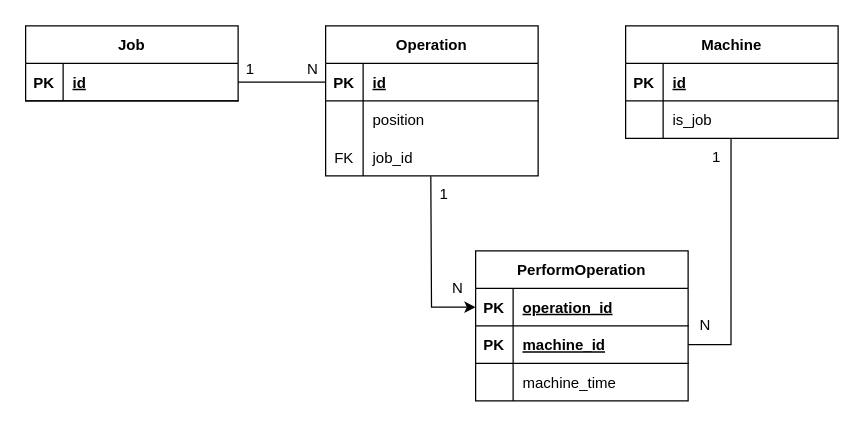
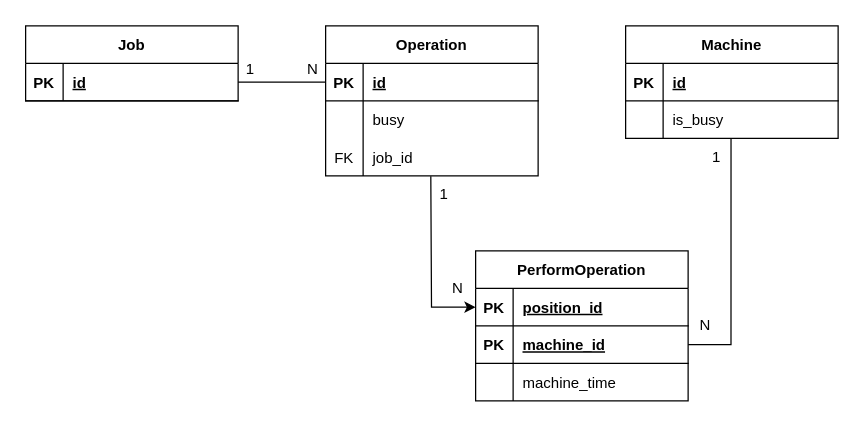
  <mxCell id="0" />
  <mxCell id="1" parent="0" />
  <mxCell id="2" value="" style="edgeStyle=orthogonalEdgeStyle;rounded=0;orthogonalLoop=1;jettySize=auto;html=1;entryX=0;entryY=0.5;entryDx=0;entryDy=0;exitX=1;exitY=0.5;exitDx=0;exitDy=0;endArrow=none;endFill=0;" parent="1" source="4" target="10" edge="1"><mxGeometry relative="1" as="geometry"><mxPoint x="100" y="130" as="targetPoint" /></mxGeometry></mxCell>
  <mxCell id="3" value="Job" style="shape=table;startSize=30;container=1;collapsible=1;childLayout=tableLayout;fixedRows=1;rowLines=0;fontStyle=1;align=center;resizeLast=1;" parent="1" vertex="1"><mxGeometry x="20" y="20" width="170" height="60" as="geometry" /></mxCell>
  <mxCell id="4" value="" style="shape=tableRow;horizontal=0;startSize=0;swimlaneHead=0;swimlaneBody=0;fillColor=none;collapsible=0;dropTarget=0;points=[[0,0.5],[1,0.5]];portConstraint=eastwest;top=0;left=0;right=0;bottom=1;" parent="3" vertex="1"><mxGeometry y="30" width="170" height="30" as="geometry" /></mxCell>
  <mxCell id="5" value="PK" style="shape=partialRectangle;connectable=0;fillColor=none;top=0;left=0;bottom=0;right=0;fontStyle=1;overflow=hidden;" parent="4" vertex="1"><mxGeometry width="30" height="30" as="geometry"><mxRectangle width="30" height="30" as="alternateBounds" /></mxGeometry></mxCell>
  <mxCell id="6" value="id" style="shape=partialRectangle;connectable=0;fillColor=none;top=0;left=0;bottom=0;right=0;align=left;spacingLeft=6;fontStyle=5;overflow=hidden;" parent="4" vertex="1"><mxGeometry x="30" width="140" height="30" as="geometry"><mxRectangle width="140" height="30" as="alternateBounds" /></mxGeometry></mxCell>
  <mxCell id="7" value="" style="edgeStyle=orthogonalEdgeStyle;rounded=0;orthogonalLoop=1;jettySize=auto;html=1;entryX=0.496;entryY=1;entryDx=0;entryDy=0;exitX=1;exitY=0.5;exitDx=0;exitDy=0;startArrow=none;startFill=0;endArrow=none;endFill=0;entryPerimeter=0;" parent="1" source="30" target="23" edge="1"><mxGeometry relative="1" as="geometry"><mxPoint x="584.32" y="140.72" as="targetPoint" /></mxGeometry></mxCell>
  <mxCell id="8" value="" style="edgeStyle=orthogonalEdgeStyle;rounded=0;orthogonalLoop=1;jettySize=auto;html=1;startArrow=none;startFill=0;endArrow=classic;endFill=1;entryX=0;entryY=0.5;entryDx=0;entryDy=0;exitX=0.495;exitY=1.007;exitDx=0;exitDy=0;exitPerimeter=0;" parent="1" target="27" edge="1"><mxGeometry relative="1" as="geometry"><mxPoint x="370" y="199.01" as="targetPoint" /><mxPoint x="344.15" y="140.21" as="sourcePoint" /></mxGeometry></mxCell>
  <mxCell id="9" value="Operation" style="shape=table;startSize=30;container=1;collapsible=1;childLayout=tableLayout;fixedRows=1;rowLines=0;fontStyle=1;align=center;resizeLast=1;" parent="1" vertex="1"><mxGeometry x="260" y="20" width="170" height="120" as="geometry" /></mxCell>
  <mxCell id="10" value="" style="shape=tableRow;horizontal=0;startSize=0;swimlaneHead=0;swimlaneBody=0;fillColor=none;collapsible=0;dropTarget=0;points=[[0,0.5],[1,0.5]];portConstraint=eastwest;top=0;left=0;right=0;bottom=1;" parent="9" vertex="1"><mxGeometry y="30" width="170" height="30" as="geometry" /></mxCell>
  <mxCell id="11" value="PK" style="shape=partialRectangle;connectable=0;fillColor=none;top=0;left=0;bottom=0;right=0;fontStyle=1;overflow=hidden;" parent="10" vertex="1"><mxGeometry width="30" height="30" as="geometry"><mxRectangle width="30" height="30" as="alternateBounds" /></mxGeometry></mxCell>
  <mxCell id="12" value="id" style="shape=partialRectangle;connectable=0;fillColor=none;top=0;left=0;bottom=0;right=0;align=left;spacingLeft=6;fontStyle=5;overflow=hidden;" parent="10" vertex="1"><mxGeometry x="30" width="140" height="30" as="geometry"><mxRectangle width="140" height="30" as="alternateBounds" /></mxGeometry></mxCell>
  <mxCell id="13" value="" style="shape=tableRow;horizontal=0;startSize=0;swimlaneHead=0;swimlaneBody=0;fillColor=none;collapsible=0;dropTarget=0;points=[[0,0.5],[1,0.5]];portConstraint=eastwest;top=0;left=0;right=0;bottom=0;" parent="9" vertex="1"><mxGeometry y="60" width="170" height="30" as="geometry" /></mxCell>
  <mxCell id="14" value="" style="shape=partialRectangle;connectable=0;fillColor=none;top=0;left=0;bottom=0;right=0;editable=1;overflow=hidden;" parent="13" vertex="1"><mxGeometry width="30" height="30" as="geometry"><mxRectangle width="30" height="30" as="alternateBounds" /></mxGeometry></mxCell>
- <mxCell id="15" value="position" style="shape=partialRectangle;connectable=0;fillColor=none;top=0;left=0;bottom=0;right=0;align=left;spacingLeft=6;overflow=hidden;" parent="13" vertex="1"><mxGeometry x="30" width="140" height="30" as="geometry"><mxRectangle width="140" height="30" as="alternateBounds" /></mxGeometry></mxCell>
+ <mxCell id="15" value="busy" style="shape=partialRectangle;connectable=0;fillColor=none;top=0;left=0;bottom=0;right=0;align=left;spacingLeft=6;overflow=hidden;" parent="13" vertex="1"><mxGeometry x="30" width="140" height="30" as="geometry"><mxRectangle width="140" height="30" as="alternateBounds" /></mxGeometry></mxCell>
  <mxCell id="16" value="" style="shape=tableRow;horizontal=0;startSize=0;swimlaneHead=0;swimlaneBody=0;fillColor=none;collapsible=0;dropTarget=0;points=[[0,0.5],[1,0.5]];portConstraint=eastwest;top=0;left=0;right=0;bottom=0;" parent="9" vertex="1"><mxGeometry y="90" width="170" height="30" as="geometry" /></mxCell>
  <mxCell id="17" value="FK" style="shape=partialRectangle;connectable=0;fillColor=none;top=0;left=0;bottom=0;right=0;fontStyle=0;overflow=hidden;" parent="16" vertex="1"><mxGeometry width="30" height="30" as="geometry"><mxRectangle width="30" height="30" as="alternateBounds" /></mxGeometry></mxCell>
  <mxCell id="18" value="job_id" style="shape=partialRectangle;connectable=0;fillColor=none;top=0;left=0;bottom=0;right=0;align=left;spacingLeft=6;fontStyle=0;overflow=hidden;" parent="16" vertex="1"><mxGeometry x="30" width="140" height="30" as="geometry"><mxRectangle width="140" height="30" as="alternateBounds" /></mxGeometry></mxCell>
  <mxCell id="19" value="Machine" style="shape=table;startSize=30;container=1;collapsible=1;childLayout=tableLayout;fixedRows=1;rowLines=0;fontStyle=1;align=center;resizeLast=1;" parent="1" vertex="1"><mxGeometry x="500" y="20" width="170" height="90" as="geometry" /></mxCell>
  <mxCell id="20" value="" style="shape=tableRow;horizontal=0;startSize=0;swimlaneHead=0;swimlaneBody=0;fillColor=none;collapsible=0;dropTarget=0;points=[[0,0.5],[1,0.5]];portConstraint=eastwest;top=0;left=0;right=0;bottom=1;" parent="19" vertex="1"><mxGeometry y="30" width="170" height="30" as="geometry" /></mxCell>
  <mxCell id="21" value="PK" style="shape=partialRectangle;connectable=0;fillColor=none;top=0;left=0;bottom=0;right=0;fontStyle=1;overflow=hidden;" parent="20" vertex="1"><mxGeometry width="30" height="30" as="geometry"><mxRectangle width="30" height="30" as="alternateBounds" /></mxGeometry></mxCell>
  <mxCell id="22" value="id" style="shape=partialRectangle;connectable=0;fillColor=none;top=0;left=0;bottom=0;right=0;align=left;spacingLeft=6;fontStyle=5;overflow=hidden;" parent="20" vertex="1"><mxGeometry x="30" width="140" height="30" as="geometry"><mxRectangle width="140" height="30" as="alternateBounds" /></mxGeometry></mxCell>
  <mxCell id="23" value="" style="shape=tableRow;horizontal=0;startSize=0;swimlaneHead=0;swimlaneBody=0;fillColor=none;collapsible=0;dropTarget=0;points=[[0,0.5],[1,0.5]];portConstraint=eastwest;top=0;left=0;right=0;bottom=0;" parent="19" vertex="1"><mxGeometry y="60" width="170" height="30" as="geometry" /></mxCell>
  <mxCell id="24" value="" style="shape=partialRectangle;connectable=0;fillColor=none;top=0;left=0;bottom=0;right=0;editable=1;overflow=hidden;" parent="23" vertex="1"><mxGeometry width="30" height="30" as="geometry"><mxRectangle width="30" height="30" as="alternateBounds" /></mxGeometry></mxCell>
- <mxCell id="25" value="is_job" style="shape=partialRectangle;connectable=0;fillColor=none;top=0;left=0;bottom=0;right=0;align=left;spacingLeft=6;overflow=hidden;" parent="23" vertex="1"><mxGeometry x="30" width="140" height="30" as="geometry"><mxRectangle width="140" height="30" as="alternateBounds" /></mxGeometry></mxCell>
+ <mxCell id="25" value="is_busy" style="shape=partialRectangle;connectable=0;fillColor=none;top=0;left=0;bottom=0;right=0;align=left;spacingLeft=6;overflow=hidden;" parent="23" vertex="1"><mxGeometry x="30" width="140" height="30" as="geometry"><mxRectangle width="140" height="30" as="alternateBounds" /></mxGeometry></mxCell>
  <mxCell id="26" value="PerformOperation" style="shape=table;startSize=30;container=1;collapsible=1;childLayout=tableLayout;fixedRows=1;rowLines=0;fontStyle=1;align=center;resizeLast=1;" parent="1" vertex="1"><mxGeometry x="380" y="200" width="170" height="120" as="geometry" /></mxCell>
  <mxCell id="27" value="" style="shape=tableRow;horizontal=0;startSize=0;swimlaneHead=0;swimlaneBody=0;fillColor=none;collapsible=0;dropTarget=0;points=[[0,0.5],[1,0.5]];portConstraint=eastwest;top=0;left=0;right=0;bottom=1;" parent="26" vertex="1"><mxGeometry y="30" width="170" height="30" as="geometry" /></mxCell>
  <mxCell id="28" value="PK" style="shape=partialRectangle;connectable=0;fillColor=none;top=0;left=0;bottom=0;right=0;fontStyle=1;overflow=hidden;" parent="27" vertex="1"><mxGeometry width="30" height="30" as="geometry"><mxRectangle width="30" height="30" as="alternateBounds" /></mxGeometry></mxCell>
- <mxCell id="29" value="operation_id" style="shape=partialRectangle;connectable=0;fillColor=none;top=0;left=0;bottom=0;right=0;align=left;spacingLeft=6;fontStyle=5;overflow=hidden;" parent="27" vertex="1"><mxGeometry x="30" width="140" height="30" as="geometry"><mxRectangle width="140" height="30" as="alternateBounds" /></mxGeometry></mxCell>
+ <mxCell id="29" value="position_id" style="shape=partialRectangle;connectable=0;fillColor=none;top=0;left=0;bottom=0;right=0;align=left;spacingLeft=6;fontStyle=5;overflow=hidden;" parent="27" vertex="1"><mxGeometry x="30" width="140" height="30" as="geometry"><mxRectangle width="140" height="30" as="alternateBounds" /></mxGeometry></mxCell>
  <mxCell id="30" value="" style="shape=tableRow;horizontal=0;startSize=0;swimlaneHead=0;swimlaneBody=0;fillColor=none;collapsible=0;dropTarget=0;points=[[0,0.5],[1,0.5]];portConstraint=eastwest;top=0;left=0;right=0;bottom=1;" parent="26" vertex="1"><mxGeometry y="60" width="170" height="30" as="geometry" /></mxCell>
  <mxCell id="31" value="PK" style="shape=partialRectangle;connectable=0;fillColor=none;top=0;left=0;bottom=0;right=0;fontStyle=1;overflow=hidden;" parent="30" vertex="1"><mxGeometry width="30" height="30" as="geometry"><mxRectangle width="30" height="30" as="alternateBounds" /></mxGeometry></mxCell>
  <mxCell id="32" value="machine_id" style="shape=partialRectangle;connectable=0;fillColor=none;top=0;left=0;bottom=0;right=0;align=left;spacingLeft=6;fontStyle=5;overflow=hidden;" parent="30" vertex="1"><mxGeometry x="30" width="140" height="30" as="geometry"><mxRectangle width="140" height="30" as="alternateBounds" /></mxGeometry></mxCell>
  <mxCell id="33" value="" style="shape=tableRow;horizontal=0;startSize=0;swimlaneHead=0;swimlaneBody=0;fillColor=none;collapsible=0;dropTarget=0;points=[[0,0.5],[1,0.5]];portConstraint=eastwest;top=0;left=0;right=0;bottom=0;" parent="26" vertex="1"><mxGeometry y="90" width="170" height="30" as="geometry" /></mxCell>
  <mxCell id="34" value="" style="shape=partialRectangle;connectable=0;fillColor=none;top=0;left=0;bottom=0;right=0;editable=1;overflow=hidden;" parent="33" vertex="1"><mxGeometry width="30" height="30" as="geometry"><mxRectangle width="30" height="30" as="alternateBounds" /></mxGeometry></mxCell>
  <mxCell id="35" value="machine_time" style="shape=partialRectangle;connectable=0;fillColor=none;top=0;left=0;bottom=0;right=0;align=left;spacingLeft=6;overflow=hidden;" parent="33" vertex="1"><mxGeometry x="30" width="140" height="30" as="geometry"><mxRectangle width="140" height="30" as="alternateBounds" /></mxGeometry></mxCell>
  <mxCell id="36" value="1" style="text;html=1;strokeColor=none;fillColor=none;align=center;verticalAlign=middle;whiteSpace=wrap;rounded=0;" parent="1" vertex="1"><mxGeometry x="345" y="140" width="20" height="30" as="geometry" /></mxCell>
  <mxCell id="37" value="N" style="text;html=1;strokeColor=none;fillColor=none;align=center;verticalAlign=middle;whiteSpace=wrap;rounded=0;" parent="1" vertex="1"><mxGeometry x="356" y="215" width="20" height="30" as="geometry" /></mxCell>
  <mxCell id="38" value="1" style="text;html=1;strokeColor=none;fillColor=none;align=center;verticalAlign=middle;whiteSpace=wrap;rounded=0;" parent="1" vertex="1"><mxGeometry x="190" y="40" width="20" height="30" as="geometry" /></mxCell>
  <mxCell id="39" value="N" style="text;html=1;strokeColor=none;fillColor=none;align=center;verticalAlign=middle;whiteSpace=wrap;rounded=0;" parent="1" vertex="1"><mxGeometry x="240" y="40" width="20" height="30" as="geometry" /></mxCell>
  <mxCell id="40" value="N" style="text;html=1;strokeColor=none;fillColor=none;align=center;verticalAlign=middle;whiteSpace=wrap;rounded=0;" parent="1" vertex="1"><mxGeometry x="554" y="245" width="20" height="30" as="geometry" /></mxCell>
  <mxCell id="41" value="1" style="text;html=1;strokeColor=none;fillColor=none;align=center;verticalAlign=middle;whiteSpace=wrap;rounded=0;" parent="1" vertex="1"><mxGeometry x="563" y="110" width="20" height="30" as="geometry" /></mxCell>
